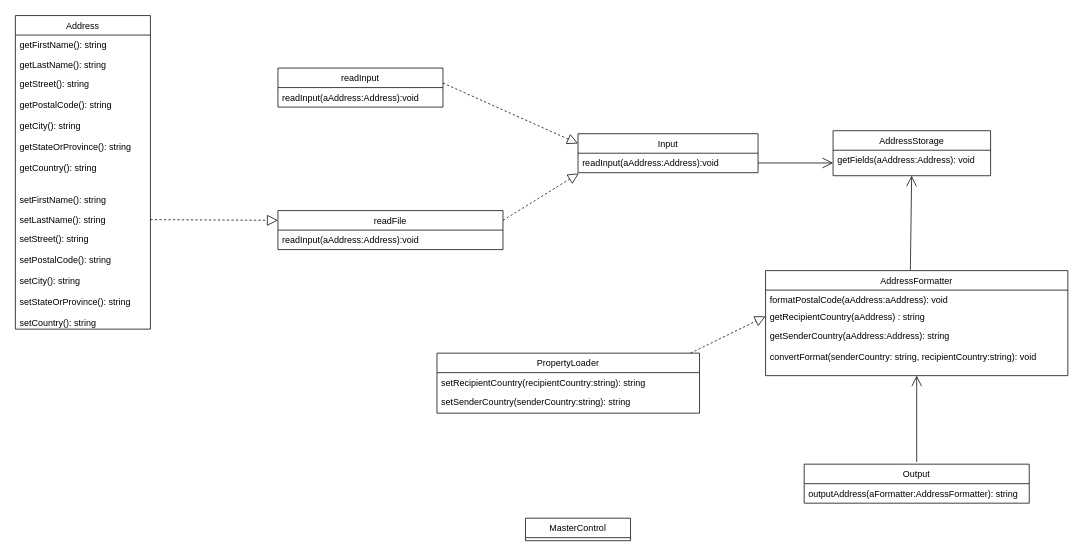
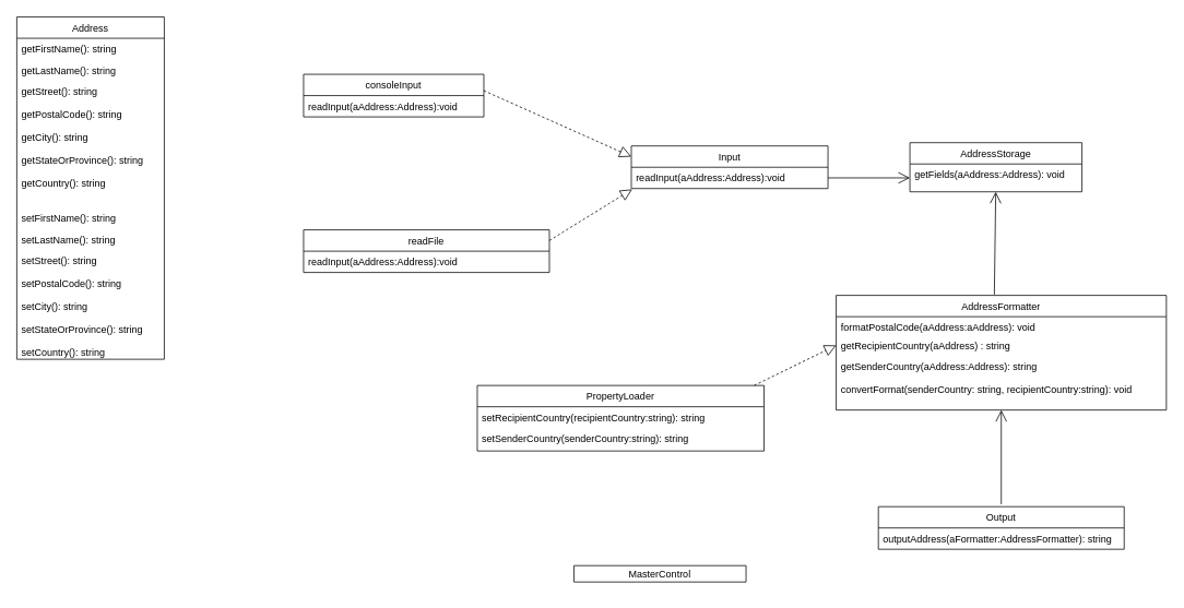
  <mxCell id="0" style=";html=1;" />
  <mxCell id="1" style=";html=1;" parent="0" />
  <mxCell id="2" value="Input" style="swimlane;fontStyle=0;childLayout=stackLayout;horizontal=1;startSize=26;fillColor=none;horizontalStack=0;resizeParent=1;resizeParentMax=0;resizeLast=0;collapsible=1;marginBottom=0;" parent="1" vertex="1"><mxGeometry x="770" y="177.5" width="240" height="52" as="geometry" /></mxCell>
  <mxCell id="3" value="readInput(aAddress:Address):void" style="text;strokeColor=none;fillColor=none;align=left;verticalAlign=top;spacingLeft=4;spacingRight=4;overflow=hidden;rotatable=0;points=[[0,0.5],[1,0.5]];portConstraint=eastwest;" parent="2" vertex="1"><mxGeometry y="26" width="240" height="26" as="geometry" /></mxCell>
  <mxCell id="4" value="AddressFormatter" style="swimlane;fontStyle=0;childLayout=stackLayout;horizontal=1;startSize=26;fillColor=none;horizontalStack=0;resizeParent=1;resizeParentMax=0;resizeLast=0;collapsible=1;marginBottom=0;" parent="1" vertex="1"><mxGeometry x="1020" y="360" width="403" height="140" as="geometry" /></mxCell>
  <mxCell id="5" value="formatPostalCode(aAddress:aAddress): void" style="text;strokeColor=none;fillColor=none;align=left;verticalAlign=top;spacingLeft=4;spacingRight=4;overflow=hidden;rotatable=0;points=[[0,0.5],[1,0.5]];portConstraint=eastwest;" parent="4" vertex="1"><mxGeometry y="26" width="403" height="22" as="geometry" /></mxCell>
  <mxCell id="6" value="getRecipientCountry(aAddress) : string" style="text;strokeColor=none;fillColor=none;align=left;verticalAlign=top;spacingLeft=4;spacingRight=4;overflow=hidden;rotatable=0;points=[[0,0.5],[1,0.5]];portConstraint=eastwest;" parent="4" vertex="1"><mxGeometry y="48" width="403" height="26" as="geometry" /></mxCell>
  <mxCell id="7" value="getSenderCountry(aAddress:Address): string&#10;&#10;convertFormat(senderCountry: string, recipientCountry:string): void" style="text;strokeColor=none;fillColor=none;align=left;verticalAlign=top;spacingLeft=4;spacingRight=4;overflow=hidden;rotatable=0;points=[[0,0.5],[1,0.5]];portConstraint=eastwest;" parent="4" vertex="1"><mxGeometry y="74" width="403" height="66" as="geometry" /></mxCell>
  <mxCell id="8" value="Output" style="swimlane;fontStyle=0;childLayout=stackLayout;horizontal=1;startSize=26;fillColor=none;horizontalStack=0;resizeParent=1;resizeParentMax=0;resizeLast=0;collapsible=1;marginBottom=0;" parent="1" vertex="1"><mxGeometry x="1071.5" y="618" width="300" height="52" as="geometry" /></mxCell>
  <mxCell id="9" value="outputAddress(aFormatter:AddressFormatter): string" style="text;strokeColor=none;fillColor=none;align=left;verticalAlign=top;spacingLeft=4;spacingRight=4;overflow=hidden;rotatable=0;points=[[0,0.5],[1,0.5]];portConstraint=eastwest;" parent="8" vertex="1"><mxGeometry y="26" width="300" height="26" as="geometry" /></mxCell>
  <mxCell id="10" value="" style="endArrow=open;endFill=1;endSize=12;html=1;" edge="1" parent="8" target="7"><mxGeometry width="160" relative="1" as="geometry"><mxPoint x="150" y="-3" as="sourcePoint" /><mxPoint x="310" y="-3" as="targetPoint" /></mxGeometry></mxCell>
  <mxCell id="11" value="AddressStorage" style="swimlane;fontStyle=0;childLayout=stackLayout;horizontal=1;startSize=26;fillColor=none;horizontalStack=0;resizeParent=1;resizeParentMax=0;resizeLast=0;collapsible=1;marginBottom=0;" parent="1" vertex="1"><mxGeometry x="1110" y="173.5" width="210" height="60" as="geometry" /></mxCell>
  <mxCell id="12" value="getFields(aAddress:Address): void" style="text;strokeColor=none;fillColor=none;align=left;verticalAlign=top;spacingLeft=4;spacingRight=4;overflow=hidden;rotatable=0;points=[[0,0.5],[1,0.5]];portConstraint=eastwest;" parent="11" vertex="1"><mxGeometry y="26" width="210" height="34" as="geometry" /></mxCell>
  <mxCell id="13" style="edgeStyle=orthogonalEdgeStyle;rounded=0;orthogonalLoop=1;jettySize=auto;html=1;exitX=1;exitY=0.5;exitDx=0;exitDy=0;" edge="1" parent="11" source="12" target="12"><mxGeometry relative="1" as="geometry" /></mxCell>
  <mxCell id="14" value="PropertyLoader" style="swimlane;fontStyle=0;childLayout=stackLayout;horizontal=1;startSize=26;fillColor=none;horizontalStack=0;resizeParent=1;resizeParentMax=0;resizeLast=0;collapsible=1;marginBottom=0;" parent="1" vertex="1"><mxGeometry x="582" y="470" width="350" height="80" as="geometry" /></mxCell>
  <mxCell id="15" value="" style="endArrow=block;dashed=1;endFill=0;endSize=12;html=1;entryX=0;entryY=0.5;entryDx=0;entryDy=0;" edge="1" parent="14" target="6"><mxGeometry width="160" relative="1" as="geometry"><mxPoint x="338" as="sourcePoint" /><mxPoint x="498" as="targetPoint" /></mxGeometry></mxCell>
  <mxCell id="16" value="setRecipientCountry(recipientCountry:string): string" style="text;strokeColor=none;fillColor=none;align=left;verticalAlign=top;spacingLeft=4;spacingRight=4;overflow=hidden;rotatable=0;points=[[0,0.5],[1,0.5]];portConstraint=eastwest;" parent="14" vertex="1"><mxGeometry y="26" width="350" height="26" as="geometry" /></mxCell>
  <mxCell id="17" value="setSenderCountry(senderCountry:string): string" style="text;strokeColor=none;fillColor=none;align=left;verticalAlign=top;spacingLeft=4;spacingRight=4;overflow=hidden;rotatable=0;points=[[0,0.5],[1,0.5]];portConstraint=eastwest;" parent="14" vertex="1"><mxGeometry y="52" width="350" height="28" as="geometry" /></mxCell>
  <mxCell id="18" value="" style="group" vertex="1" connectable="0" parent="1"><mxGeometry x="20" y="20" width="180" height="447" as="geometry" /></mxCell>
  <mxCell id="19" value="setFirstName(): string" style="text;strokeColor=none;fillColor=none;align=left;verticalAlign=top;spacingLeft=4;spacingRight=4;overflow=hidden;rotatable=0;points=[[0,0.5],[1,0.5]];portConstraint=eastwest;" vertex="1" parent="18"><mxGeometry y="233" width="180" height="26" as="geometry" /></mxCell>
  <mxCell id="20" value="setStreet(): string&#10;&#10;setPostalCode(): string&#10;&#10;setCity(): string&#10;&#10;setStateOrProvince(): string&#10;&#10;setCountry(): string&#10;" style="text;strokeColor=none;fillColor=none;align=left;verticalAlign=top;spacingLeft=4;spacingRight=4;overflow=hidden;rotatable=0;points=[[0,0.5],[1,0.5]];portConstraint=eastwest;" vertex="1" parent="18"><mxGeometry y="285" width="180" height="162" as="geometry" /></mxCell>
  <mxCell id="21" value="" style="group" vertex="1" connectable="0" parent="18"><mxGeometry width="180" height="418" as="geometry" /></mxCell>
  <mxCell id="22" value="Address" style="swimlane;fontStyle=0;childLayout=stackLayout;horizontal=1;startSize=26;fillColor=none;horizontalStack=0;resizeParent=1;resizeParentMax=0;resizeLast=0;collapsible=1;marginBottom=0;" vertex="1" parent="21"><mxGeometry width="180" height="418" as="geometry" /></mxCell>
  <mxCell id="23" value="getFirstName(): string" style="text;strokeColor=none;fillColor=none;align=left;verticalAlign=top;spacingLeft=4;spacingRight=4;overflow=hidden;rotatable=0;points=[[0,0.5],[1,0.5]];portConstraint=eastwest;" vertex="1" parent="22"><mxGeometry y="26" width="180" height="26" as="geometry" /></mxCell>
  <mxCell id="24" value="getLastName(): string" style="text;strokeColor=none;fillColor=none;align=left;verticalAlign=top;spacingLeft=4;spacingRight=4;overflow=hidden;rotatable=0;points=[[0,0.5],[1,0.5]];portConstraint=eastwest;" vertex="1" parent="22"><mxGeometry y="52" width="180" height="26" as="geometry" /></mxCell>
  <mxCell id="25" value="getStreet(): string&#10;&#10;getPostalCode(): string&#10;&#10;getCity(): string&#10;&#10;getStateOrProvince(): string&#10;&#10;getCountry(): string" style="text;strokeColor=none;fillColor=none;align=left;verticalAlign=top;spacingLeft=4;spacingRight=4;overflow=hidden;rotatable=0;points=[[0,0.5],[1,0.5]];portConstraint=eastwest;" vertex="1" parent="22"><mxGeometry y="78" width="180" height="340" as="geometry" /></mxCell>
  <mxCell id="26" value="setLastName(): string" style="text;strokeColor=none;fillColor=none;align=left;verticalAlign=top;spacingLeft=4;spacingRight=4;overflow=hidden;rotatable=0;points=[[0,0.5],[1,0.5]];portConstraint=eastwest;" vertex="1" parent="21"><mxGeometry y="259" width="180" height="26" as="geometry" /></mxCell>
- <mxCell id="27" value="MasterControl" style="swimlane;fontStyle=0;childLayout=stackLayout;horizontal=1;startSize=26;fillColor=none;horizontalStack=0;resizeParent=1;resizeParentMax=0;resizeLast=0;collapsible=1;marginBottom=0;" vertex="1" parent="1"><mxGeometry x="700" y="690" width="140" height="30" as="geometry" /></mxCell>
+ <mxCell id="27" value="MasterControl" style="swimlane;fontStyle=0;childLayout=stackLayout;horizontal=1;startSize=26;fillColor=none;horizontalStack=0;resizeParent=1;resizeParentMax=0;resizeLast=0;collapsible=1;marginBottom=0;" vertex="1" parent="1"><mxGeometry x="700" y="690" width="210" height="20" as="geometry" /></mxCell>
  <mxCell id="28" value="" style="endArrow=open;endFill=1;endSize=12;html=1;exitX=0.479;exitY=-0.007;exitDx=0;exitDy=0;exitPerimeter=0;" edge="1" parent="1" source="4" target="12"><mxGeometry width="160" relative="1" as="geometry"><mxPoint x="1190" y="360" as="sourcePoint" /><mxPoint x="1350" y="360" as="targetPoint" /></mxGeometry></mxCell>
  <mxCell id="29" value="readFile" style="swimlane;fontStyle=0;childLayout=stackLayout;horizontal=1;startSize=26;fillColor=none;horizontalStack=0;resizeParent=1;resizeParentMax=0;resizeLast=0;collapsible=1;marginBottom=0;" vertex="1" parent="1"><mxGeometry x="370" y="280" width="300" height="52" as="geometry" /></mxCell>
  <mxCell id="30" value="readInput(aAddress:Address):void" style="text;strokeColor=none;fillColor=none;align=left;verticalAlign=top;spacingLeft=4;spacingRight=4;overflow=hidden;rotatable=0;points=[[0,0.5],[1,0.5]];portConstraint=eastwest;" vertex="1" parent="29"><mxGeometry y="26" width="300" height="26" as="geometry" /></mxCell>
  <mxCell id="31" style="edgeStyle=orthogonalEdgeStyle;rounded=0;orthogonalLoop=1;jettySize=auto;html=1;exitX=1;exitY=0.5;exitDx=0;exitDy=0;" edge="1" parent="29"><mxGeometry relative="1" as="geometry"><mxPoint x="300" y="65" as="sourcePoint" /><mxPoint x="300" y="65" as="targetPoint" /></mxGeometry></mxCell>
- <mxCell id="32" value="readInput" style="swimlane;fontStyle=0;childLayout=stackLayout;horizontal=1;startSize=26;fillColor=none;horizontalStack=0;resizeParent=1;resizeParentMax=0;resizeLast=0;collapsible=1;marginBottom=0;" vertex="1" parent="1"><mxGeometry x="370" y="90" width="220" height="52" as="geometry" /></mxCell>
+ <mxCell id="32" value="consoleInput" style="swimlane;fontStyle=0;childLayout=stackLayout;horizontal=1;startSize=26;fillColor=none;horizontalStack=0;resizeParent=1;resizeParentMax=0;resizeLast=0;collapsible=1;marginBottom=0;" vertex="1" parent="1"><mxGeometry x="370" y="90" width="220" height="52" as="geometry" /></mxCell>
  <mxCell id="33" value="" style="endArrow=block;dashed=1;endFill=0;endSize=12;html=1;entryX=0;entryY=0.25;entryDx=0;entryDy=0;" edge="1" parent="32" target="2"><mxGeometry width="160" relative="1" as="geometry"><mxPoint x="220" y="20" as="sourcePoint" /><mxPoint x="340" y="52" as="targetPoint" /></mxGeometry></mxCell>
  <mxCell id="34" value="readInput(aAddress:Address):void" style="text;strokeColor=none;fillColor=none;align=left;verticalAlign=top;spacingLeft=4;spacingRight=4;overflow=hidden;rotatable=0;points=[[0,0.5],[1,0.5]];portConstraint=eastwest;" vertex="1" parent="32"><mxGeometry y="26" width="220" height="26" as="geometry" /></mxCell>
  <mxCell id="35" value="" style="endArrow=open;endFill=1;endSize=12;html=1;entryX=0;entryY=0.5;entryDx=0;entryDy=0;exitX=1;exitY=0.5;exitDx=0;exitDy=0;" edge="1" parent="1" source="3" target="12"><mxGeometry width="160" relative="1" as="geometry"><mxPoint x="1020" y="220" as="sourcePoint" /><mxPoint x="1180" y="220" as="targetPoint" /></mxGeometry></mxCell>
  <mxCell id="36" value="" style="endArrow=block;dashed=1;endFill=0;endSize=12;html=1;entryX=0.004;entryY=1.038;entryDx=0;entryDy=0;entryPerimeter=0;exitX=1;exitY=0.25;exitDx=0;exitDy=0;" edge="1" parent="1" source="29" target="3"><mxGeometry width="160" relative="1" as="geometry"><mxPoint x="660" y="298" as="sourcePoint" /><mxPoint x="820" y="298" as="targetPoint" /></mxGeometry></mxCell>
- <mxCell id="37" value="" style="endArrow=block;dashed=1;endFill=0;endSize=12;html=1;entryX=0;entryY=0.25;entryDx=0;entryDy=0;exitX=1;exitY=0.5;exitDx=0;exitDy=0;" edge="1" parent="1" source="26" target="29"><mxGeometry width="160" relative="1" as="geometry"><mxPoint x="200" y="300" as="sourcePoint" /><mxPoint x="360" y="300" as="targetPoint" /></mxGeometry></mxCell>
